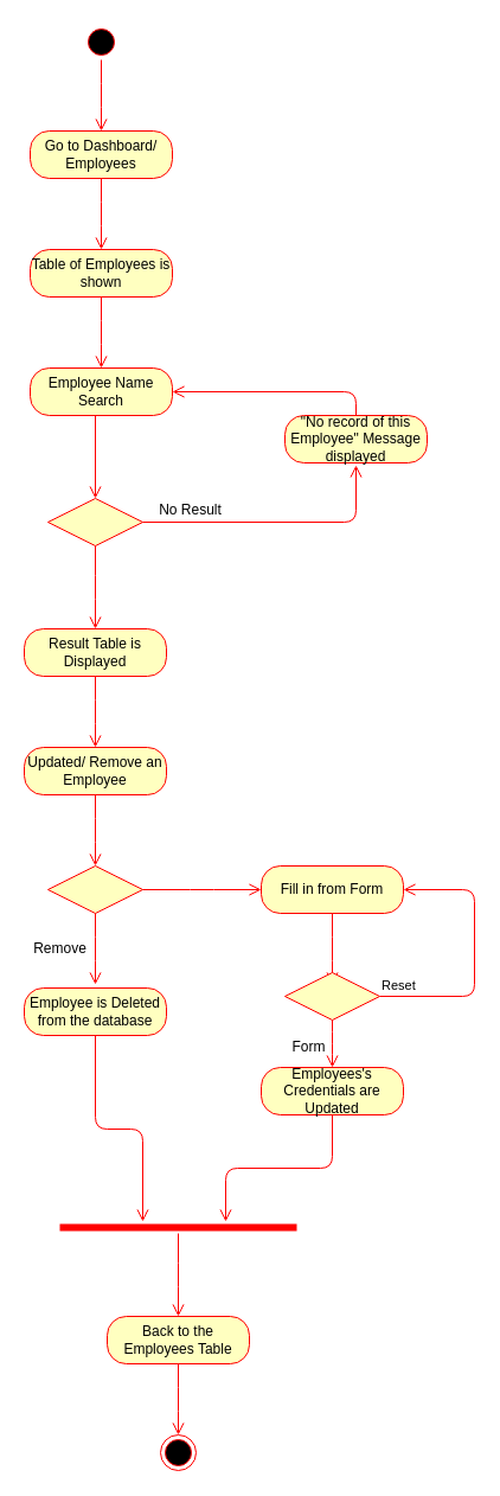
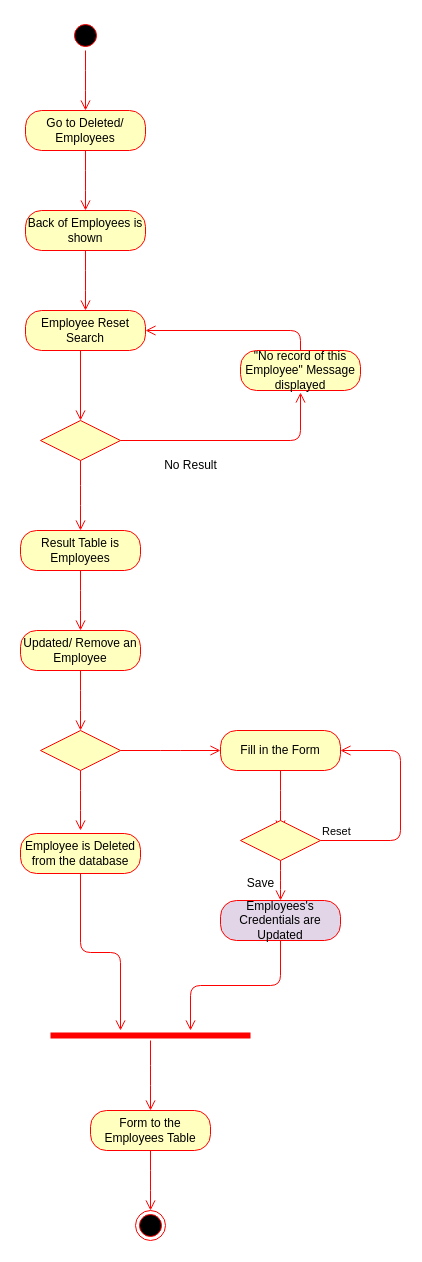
  <mxCell id="0" />
  <mxCell id="1" parent="0" />
  <mxCell id="2" value="" style="ellipse;html=1;shape=startState;fillColor=#000000;strokeColor=#ff0000;" vertex="1" parent="1"><mxGeometry x="70" y="20" width="30" height="30" as="geometry" /></mxCell>
  <mxCell id="3" value="" style="edgeStyle=orthogonalEdgeStyle;html=1;verticalAlign=bottom;endArrow=open;endSize=8;strokeColor=#ff0000;" edge="1" source="2" parent="1"><mxGeometry relative="1" as="geometry"><mxPoint x="85" y="110" as="targetPoint" /></mxGeometry></mxCell>
- <mxCell id="4" value="Go to Dashboard/ Employees" style="rounded=1;whiteSpace=wrap;html=1;arcSize=40;fontColor=#000000;fillColor=#ffffc0;strokeColor=#ff0000;" vertex="1" parent="1"><mxGeometry x="25" y="110" width="120" height="40" as="geometry" /></mxCell>
+ <mxCell id="4" value="Go to Deleted/ Employees" style="rounded=1;whiteSpace=wrap;html=1;arcSize=40;fontColor=#000000;fillColor=#ffffc0;strokeColor=#ff0000;" vertex="1" parent="1"><mxGeometry x="25" y="110" width="120" height="40" as="geometry" /></mxCell>
  <mxCell id="5" value="" style="edgeStyle=orthogonalEdgeStyle;html=1;verticalAlign=bottom;endArrow=open;endSize=8;strokeColor=#ff0000;" edge="1" source="4" parent="1"><mxGeometry relative="1" as="geometry"><mxPoint x="85" y="210" as="targetPoint" /></mxGeometry></mxCell>
- <mxCell id="6" value="Table of Employees is shown" style="rounded=1;whiteSpace=wrap;html=1;arcSize=40;fontColor=#000000;fillColor=#ffffc0;strokeColor=#ff0000;" vertex="1" parent="1"><mxGeometry x="25" y="210" width="120" height="40" as="geometry" /></mxCell>
+ <mxCell id="6" value="Back of Employees is shown" style="rounded=1;whiteSpace=wrap;html=1;arcSize=40;fontColor=#000000;fillColor=#ffffc0;strokeColor=#ff0000;" vertex="1" parent="1"><mxGeometry x="25" y="210" width="120" height="40" as="geometry" /></mxCell>
  <mxCell id="7" value="" style="edgeStyle=orthogonalEdgeStyle;html=1;verticalAlign=bottom;endArrow=open;endSize=8;strokeColor=#ff0000;" edge="1" source="6" parent="1"><mxGeometry relative="1" as="geometry"><mxPoint x="85" y="310" as="targetPoint" /></mxGeometry></mxCell>
- <mxCell id="8" value="Employee Name Search" style="rounded=1;whiteSpace=wrap;html=1;arcSize=40;fontColor=#000000;fillColor=#ffffc0;strokeColor=#ff0000;" vertex="1" parent="1"><mxGeometry x="25" y="310" width="120" height="40" as="geometry" /></mxCell>
+ <mxCell id="8" value="Employee Reset Search" style="rounded=1;whiteSpace=wrap;html=1;arcSize=40;fontColor=#000000;fillColor=#ffffc0;strokeColor=#ff0000;" vertex="1" parent="1"><mxGeometry x="25" y="310" width="120" height="40" as="geometry" /></mxCell>
  <mxCell id="9" value="" style="edgeStyle=orthogonalEdgeStyle;html=1;verticalAlign=bottom;endArrow=open;endSize=8;strokeColor=#ff0000;" edge="1" source="8" parent="1"><mxGeometry relative="1" as="geometry"><mxPoint x="80" y="420" as="targetPoint" /><Array as="points"><mxPoint x="80" y="420" /><mxPoint x="80" y="420" /></Array></mxGeometry></mxCell>
  <mxCell id="10" value="" style="rhombus;whiteSpace=wrap;html=1;fillColor=#ffffc0;strokeColor=#ff0000;" vertex="1" parent="1"><mxGeometry x="40" y="420" width="80" height="40" as="geometry" /></mxCell>
  <mxCell id="11" value="" style="edgeStyle=orthogonalEdgeStyle;html=1;align=left;verticalAlign=bottom;endArrow=open;endSize=8;strokeColor=#ff0000;" edge="1" source="10" parent="1"><mxGeometry x="-1" relative="1" as="geometry"><mxPoint x="300" y="392" as="targetPoint" /><Array as="points"><mxPoint x="300" y="440" /></Array></mxGeometry></mxCell>
  <mxCell id="12" value="" style="edgeStyle=orthogonalEdgeStyle;html=1;align=left;verticalAlign=top;endArrow=open;endSize=8;strokeColor=#ff0000;" edge="1" source="10" parent="1"><mxGeometry x="1" y="86" relative="1" as="geometry"><mxPoint x="80" y="530" as="targetPoint" /><mxPoint x="-36" y="70" as="offset" /></mxGeometry></mxCell>
- <mxCell id="13" value="No Result" style="text;html=1;align=center;verticalAlign=middle;resizable=0;points=[];autosize=1;" vertex="1" parent="1"><mxGeometry x="125" y="420" width="70" height="20" as="geometry" /></mxCell>
- <mxCell id="14" value="Result Table is Displayed" style="rounded=1;whiteSpace=wrap;html=1;arcSize=40;fontColor=#000000;fillColor=#ffffc0;strokeColor=#ff0000;" vertex="1" parent="1"><mxGeometry x="20" y="530" width="120" height="40" as="geometry" /></mxCell>
+ <mxCell id="13" value="No Result" style="text;html=1;align=center;verticalAlign=middle;resizable=0;points=[];autosize=1;" vertex="1" parent="1"><mxGeometry x="155" y="455" width="70" height="20" as="geometry" /></mxCell>
+ <mxCell id="14" value="Result Table is Employees" style="rounded=1;whiteSpace=wrap;html=1;arcSize=40;fontColor=#000000;fillColor=#ffffc0;strokeColor=#ff0000;" vertex="1" parent="1"><mxGeometry x="20" y="530" width="120" height="40" as="geometry" /></mxCell>
  <mxCell id="15" value="" style="edgeStyle=orthogonalEdgeStyle;html=1;verticalAlign=bottom;endArrow=open;endSize=8;strokeColor=#ff0000;" edge="1" source="14" parent="1"><mxGeometry relative="1" as="geometry"><mxPoint x="80" y="630" as="targetPoint" /></mxGeometry></mxCell>
  <mxCell id="16" value="&quot;No record of this Employee&quot; Message displayed" style="rounded=1;whiteSpace=wrap;html=1;arcSize=40;fontColor=#000000;fillColor=#ffffc0;strokeColor=#ff0000;" vertex="1" parent="1"><mxGeometry x="240" y="350" width="120" height="40" as="geometry" /></mxCell>
  <mxCell id="17" value="" style="edgeStyle=orthogonalEdgeStyle;html=1;verticalAlign=bottom;endArrow=open;endSize=8;strokeColor=#ff0000;entryX=1;entryY=0.5;entryDx=0;entryDy=0;exitX=0.5;exitY=0;exitDx=0;exitDy=0;" edge="1" parent="1" source="16" target="8"><mxGeometry relative="1" as="geometry"><mxPoint x="310" y="450" as="targetPoint" /><mxPoint x="300" y="310" as="sourcePoint" /><Array as="points"><mxPoint x="300" y="330" /></Array></mxGeometry></mxCell>
  <mxCell id="18" value="Updated/ Remove an Employee" style="rounded=1;whiteSpace=wrap;html=1;arcSize=40;fontColor=#000000;fillColor=#ffffc0;strokeColor=#ff0000;" vertex="1" parent="1"><mxGeometry x="20" y="630" width="120" height="40" as="geometry" /></mxCell>
  <mxCell id="19" value="" style="edgeStyle=orthogonalEdgeStyle;html=1;verticalAlign=bottom;endArrow=open;endSize=8;strokeColor=#ff0000;" edge="1" source="18" parent="1"><mxGeometry relative="1" as="geometry"><mxPoint x="80" y="730" as="targetPoint" /></mxGeometry></mxCell>
  <mxCell id="20" value="" style="rhombus;whiteSpace=wrap;html=1;fillColor=#ffffc0;strokeColor=#ff0000;" vertex="1" parent="1"><mxGeometry x="40" y="730" width="80" height="40" as="geometry" /></mxCell>
  <mxCell id="21" value="" style="edgeStyle=orthogonalEdgeStyle;html=1;align=left;verticalAlign=bottom;endArrow=open;endSize=8;strokeColor=#ff0000;" edge="1" source="20" parent="1"><mxGeometry x="-1" relative="1" as="geometry"><mxPoint x="220" y="750" as="targetPoint" /></mxGeometry></mxCell>
  <mxCell id="22" value="" style="edgeStyle=orthogonalEdgeStyle;html=1;align=left;verticalAlign=top;endArrow=open;endSize=8;strokeColor=#ff0000;" edge="1" source="20" parent="1"><mxGeometry x="-0.333" y="70" relative="1" as="geometry"><mxPoint x="80" y="830" as="targetPoint" /><mxPoint as="offset" /></mxGeometry></mxCell>
- <mxCell id="23" value="Remove" style="text;html=1;align=center;verticalAlign=middle;resizable=0;points=[];autosize=1;" vertex="1" parent="1"><mxGeometry x="20" y="790" width="60" height="20" as="geometry" /></mxCell>
- <mxCell id="24" value="Fill in from Form" style="rounded=1;whiteSpace=wrap;html=1;arcSize=40;fontColor=#000000;fillColor=#ffffc0;strokeColor=#ff0000;" vertex="1" parent="1"><mxGeometry x="220" y="730" width="120" height="40" as="geometry" /></mxCell>
+ <mxCell id="24" value="Fill in the Form" style="rounded=1;whiteSpace=wrap;html=1;arcSize=40;fontColor=#000000;fillColor=#ffffc0;strokeColor=#ff0000;" vertex="1" parent="1"><mxGeometry x="220" y="730" width="120" height="40" as="geometry" /></mxCell>
  <mxCell id="25" value="" style="edgeStyle=orthogonalEdgeStyle;html=1;verticalAlign=bottom;endArrow=open;endSize=8;strokeColor=#ff0000;" edge="1" source="24" parent="1"><mxGeometry relative="1" as="geometry"><mxPoint x="280" y="830" as="targetPoint" /></mxGeometry></mxCell>
  <mxCell id="26" value="" style="rhombus;whiteSpace=wrap;html=1;fillColor=#ffffc0;strokeColor=#ff0000;" vertex="1" parent="1"><mxGeometry x="240" y="820" width="80" height="40" as="geometry" /></mxCell>
  <mxCell id="27" value="Reset" style="edgeStyle=orthogonalEdgeStyle;html=1;align=left;verticalAlign=bottom;endArrow=open;endSize=8;strokeColor=#ff0000;exitX=1;exitY=0.5;exitDx=0;exitDy=0;entryX=1;entryY=0.5;entryDx=0;entryDy=0;" edge="1" source="26" parent="1" target="24"><mxGeometry x="-1" relative="1" as="geometry"><mxPoint x="380" y="750" as="targetPoint" /><Array as="points"><mxPoint x="400" y="840" /><mxPoint x="400" y="750" /></Array></mxGeometry></mxCell>
  <mxCell id="28" value="" style="edgeStyle=orthogonalEdgeStyle;html=1;align=left;verticalAlign=top;endArrow=open;endSize=8;strokeColor=#ff0000;" edge="1" source="26" parent="1"><mxGeometry x="-1" relative="1" as="geometry"><mxPoint x="280" y="900" as="targetPoint" /></mxGeometry></mxCell>
- <mxCell id="29" value="Form" style="text;html=1;align=center;verticalAlign=middle;resizable=0;points=[];autosize=1;" vertex="1" parent="1"><mxGeometry x="240" y="873" width="40" height="20" as="geometry" /></mxCell>
- <mxCell id="30" value="Employees's Credentials are Updated" style="rounded=1;whiteSpace=wrap;html=1;arcSize=40;fontColor=#000000;fillColor=#ffffc0;strokeColor=#ff0000;" vertex="1" parent="1"><mxGeometry x="220" y="900" width="120" height="40" as="geometry" /></mxCell>
+ <mxCell id="29" value="Save" style="text;html=1;align=center;verticalAlign=middle;resizable=0;points=[];autosize=1;" vertex="1" parent="1"><mxGeometry x="240" y="873" width="40" height="20" as="geometry" /></mxCell>
+ <mxCell id="30" value="Employees's Credentials are Updated" style="rounded=1;whiteSpace=wrap;html=1;arcSize=40;fontColor=#000000;fillColor=#e1d5e7;strokeColor=#ff0000;" vertex="1" parent="1"><mxGeometry x="220" y="900" width="120" height="40" as="geometry" /></mxCell>
  <mxCell id="31" value="" style="edgeStyle=orthogonalEdgeStyle;html=1;verticalAlign=bottom;endArrow=open;endSize=8;strokeColor=#ff0000;" edge="1" source="30" parent="1" target="34"><mxGeometry relative="1" as="geometry"><mxPoint x="280" y="1000" as="targetPoint" /><Array as="points"><mxPoint x="280" y="985" /><mxPoint x="190" y="985" /></Array></mxGeometry></mxCell>
  <mxCell id="32" value="Employee is Deleted from the database" style="rounded=1;whiteSpace=wrap;html=1;arcSize=40;fontColor=#000000;fillColor=#ffffc0;strokeColor=#ff0000;" vertex="1" parent="1"><mxGeometry x="20" y="833" width="120" height="40" as="geometry" /></mxCell>
  <mxCell id="33" value="" style="edgeStyle=orthogonalEdgeStyle;html=1;verticalAlign=bottom;endArrow=open;endSize=8;strokeColor=#ff0000;" edge="1" source="32" parent="1" target="34"><mxGeometry relative="1" as="geometry"><mxPoint x="140" y="1030" as="targetPoint" /><Array as="points"><mxPoint x="80" y="952" /><mxPoint x="120" y="952" /></Array></mxGeometry></mxCell>
  <mxCell id="34" value="" style="shape=line;html=1;strokeWidth=6;strokeColor=#ff0000;" vertex="1" parent="1"><mxGeometry x="50" y="1030" width="200" height="10" as="geometry" /></mxCell>
  <mxCell id="35" value="" style="edgeStyle=orthogonalEdgeStyle;html=1;verticalAlign=bottom;endArrow=open;endSize=8;strokeColor=#ff0000;" edge="1" source="34" parent="1"><mxGeometry relative="1" as="geometry"><mxPoint x="150" y="1110" as="targetPoint" /></mxGeometry></mxCell>
- <mxCell id="36" value="Back to the Employees Table" style="rounded=1;whiteSpace=wrap;html=1;arcSize=40;fontColor=#000000;fillColor=#ffffc0;strokeColor=#ff0000;" vertex="1" parent="1"><mxGeometry x="90" y="1110" width="120" height="40" as="geometry" /></mxCell>
+ <mxCell id="36" value="Form to the Employees Table" style="rounded=1;whiteSpace=wrap;html=1;arcSize=40;fontColor=#000000;fillColor=#ffffc0;strokeColor=#ff0000;" vertex="1" parent="1"><mxGeometry x="90" y="1110" width="120" height="40" as="geometry" /></mxCell>
  <mxCell id="37" value="" style="edgeStyle=orthogonalEdgeStyle;html=1;verticalAlign=bottom;endArrow=open;endSize=8;strokeColor=#ff0000;" edge="1" source="36" parent="1"><mxGeometry relative="1" as="geometry"><mxPoint x="150" y="1210" as="targetPoint" /></mxGeometry></mxCell>
  <mxCell id="38" value="" style="ellipse;html=1;shape=endState;fillColor=#000000;strokeColor=#ff0000;" vertex="1" parent="1"><mxGeometry x="135" y="1210" width="30" height="30" as="geometry" /></mxCell>
